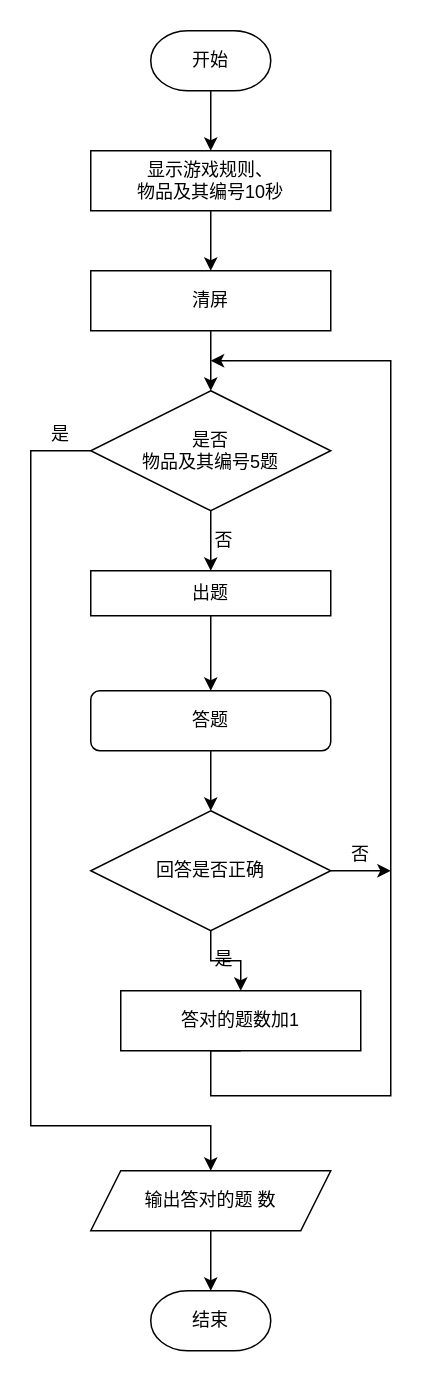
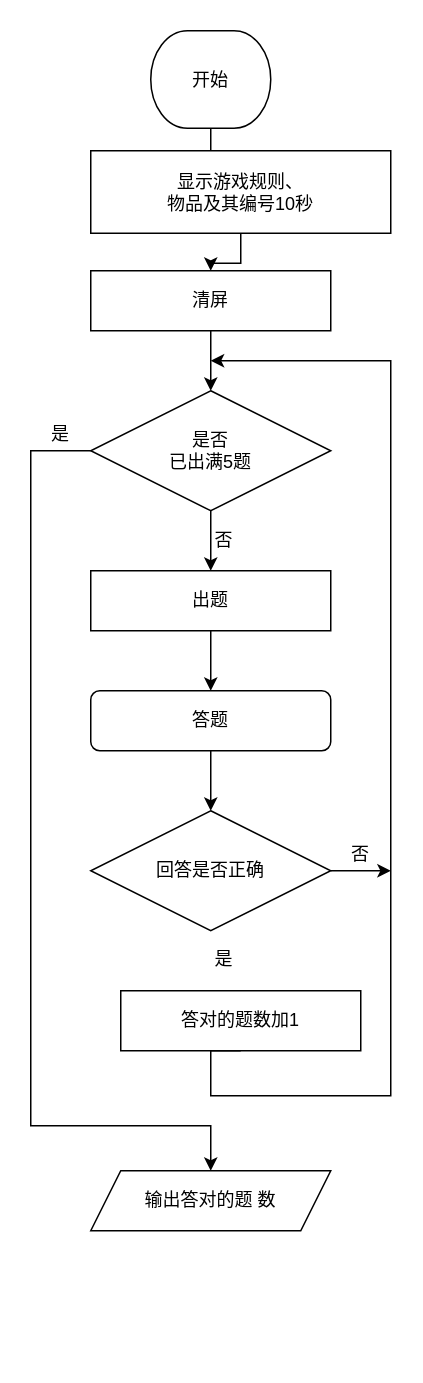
  <mxCell id="0" />
  <mxCell id="1" parent="0" />
  <mxCell id="2" value="" style="edgeStyle=orthogonalEdgeStyle;rounded=0;orthogonalLoop=1;jettySize=auto;html=1;" edge="1" parent="1" source="3" target="8"><mxGeometry relative="1" as="geometry" /></mxCell>
- <mxCell id="3" value="开始" style="strokeWidth=1;html=1;shape=mxgraph.flowchart.terminator;whiteSpace=wrap;" vertex="1" parent="1"><mxGeometry x="100" y="20" width="80" height="40" as="geometry" /></mxCell>
+ <mxCell id="3" value="开始" style="strokeWidth=1;html=1;shape=mxgraph.flowchart.terminator;whiteSpace=wrap;" vertex="1" parent="1"><mxGeometry x="100" y="20" width="80" height="65" as="geometry" /></mxCell>
  <mxCell id="4" value="" style="edgeStyle=orthogonalEdgeStyle;rounded=0;orthogonalLoop=1;jettySize=auto;html=1;" edge="1" parent="1" source="6" target="12"><mxGeometry relative="1" as="geometry" /></mxCell>
  <mxCell id="5" style="edgeStyle=orthogonalEdgeStyle;rounded=0;orthogonalLoop=1;jettySize=auto;html=1;" edge="1" parent="1" source="6"><mxGeometry relative="1" as="geometry"><mxPoint x="140" y="780" as="targetPoint" /><Array as="points"><mxPoint x="20" y="300" /><mxPoint x="20" y="750" /><mxPoint x="140" y="750" /></Array></mxGeometry></mxCell>
- <mxCell id="6" value="是否&lt;br&gt;物品及其编号5题" style="rhombus;whiteSpace=wrap;html=1;strokeWidth=1;" vertex="1" parent="1"><mxGeometry x="60" y="260" width="160" height="80" as="geometry" /></mxCell>
+ <mxCell id="6" value="是否&lt;br&gt;已出满5题" style="rhombus;whiteSpace=wrap;html=1;strokeWidth=1;" vertex="1" parent="1"><mxGeometry x="60" y="260" width="160" height="80" as="geometry" /></mxCell>
  <mxCell id="7" value="" style="edgeStyle=orthogonalEdgeStyle;rounded=0;orthogonalLoop=1;jettySize=auto;html=1;" edge="1" parent="1" source="8" target="10"><mxGeometry relative="1" as="geometry" /></mxCell>
- <mxCell id="8" value="&lt;span&gt;显示游戏规则、&lt;br&gt;物品及其编号10秒&lt;/span&gt;" style="rounded=0;whiteSpace=wrap;html=1;strokeWidth=1;" vertex="1" parent="1"><mxGeometry x="60" y="100" width="160" height="40" as="geometry" /></mxCell>
+ <mxCell id="8" value="&lt;span&gt;显示游戏规则、&lt;br&gt;物品及其编号10秒&lt;/span&gt;" style="rounded=0;whiteSpace=wrap;html=1;strokeWidth=1;" vertex="1" parent="1"><mxGeometry x="60" y="100" width="200" height="55" as="geometry" /></mxCell>
  <mxCell id="9" value="" style="edgeStyle=orthogonalEdgeStyle;rounded=0;orthogonalLoop=1;jettySize=auto;html=1;" edge="1" parent="1" source="10" target="6"><mxGeometry relative="1" as="geometry" /></mxCell>
  <mxCell id="10" value="清屏" style="rounded=0;whiteSpace=wrap;html=1;strokeWidth=1;" vertex="1" parent="1"><mxGeometry x="60" y="180" width="160" height="40" as="geometry" /></mxCell>
  <mxCell id="11" value="" style="edgeStyle=orthogonalEdgeStyle;rounded=0;orthogonalLoop=1;jettySize=auto;html=1;" edge="1" parent="1" source="12" target="14"><mxGeometry relative="1" as="geometry" /></mxCell>
- <mxCell id="12" value="出题" style="rounded=0;whiteSpace=wrap;html=1;strokeWidth=1;" vertex="1" parent="1"><mxGeometry x="60" y="380" width="160" height="30" as="geometry" /></mxCell>
+ <mxCell id="12" value="出题" style="rounded=0;whiteSpace=wrap;html=1;strokeWidth=1;" vertex="1" parent="1"><mxGeometry x="60" y="380" width="160" height="40" as="geometry" /></mxCell>
  <mxCell id="13" value="" style="edgeStyle=orthogonalEdgeStyle;rounded=0;orthogonalLoop=1;jettySize=auto;html=1;" edge="1" parent="1" source="14" target="17"><mxGeometry relative="1" as="geometry" /></mxCell>
  <mxCell id="14" value="答题" style="whiteSpace=wrap;html=1;strokeWidth=1;rounded=1;" vertex="1" parent="1"><mxGeometry x="60" y="460" width="160" height="40" as="geometry" /></mxCell>
- <mxCell id="15" value="" style="edgeStyle=orthogonalEdgeStyle;rounded=0;orthogonalLoop=1;jettySize=auto;html=1;" edge="1" parent="1" source="17" target="19"><mxGeometry relative="1" as="geometry" /></mxCell>
  <mxCell id="16" style="edgeStyle=orthogonalEdgeStyle;rounded=0;orthogonalLoop=1;jettySize=auto;html=1;" edge="1" parent="1" source="17"><mxGeometry relative="1" as="geometry"><mxPoint x="260" y="580" as="targetPoint" /></mxGeometry></mxCell>
  <mxCell id="17" value="回答是否正确" style="rhombus;whiteSpace=wrap;html=1;strokeWidth=1;" vertex="1" parent="1"><mxGeometry x="60" y="540" width="160" height="80" as="geometry" /></mxCell>
  <mxCell id="18" style="edgeStyle=orthogonalEdgeStyle;rounded=0;orthogonalLoop=1;jettySize=auto;html=1;exitX=0.5;exitY=1;exitDx=0;exitDy=0;" edge="1" parent="1" source="19"><mxGeometry relative="1" as="geometry"><mxPoint x="140" y="240" as="targetPoint" /><mxPoint x="140" y="740" as="sourcePoint" /><Array as="points"><mxPoint x="140" y="730" /><mxPoint x="260" y="730" /><mxPoint x="260" y="240" /></Array></mxGeometry></mxCell>
  <mxCell id="19" value="答对的题数加1" style="rounded=0;whiteSpace=wrap;html=1;strokeWidth=1;" vertex="1" parent="1"><mxGeometry x="80" y="660" width="160" height="40" as="geometry" /></mxCell>
- <mxCell id="20" value="" style="edgeStyle=orthogonalEdgeStyle;rounded=0;orthogonalLoop=1;jettySize=auto;html=1;" edge="1" parent="1" source="21" target="22"><mxGeometry relative="1" as="geometry" /></mxCell>
  <mxCell id="21" value="输出答对的题&amp;nbsp;数" style="shape=parallelogram;perimeter=parallelogramPerimeter;whiteSpace=wrap;html=1;fixedSize=1;strokeWidth=1;" vertex="1" parent="1"><mxGeometry x="60" y="780" width="160" height="40" as="geometry" /></mxCell>
- <mxCell id="22" value="结束" style="strokeWidth=1;html=1;shape=mxgraph.flowchart.terminator;whiteSpace=wrap;" vertex="1" parent="1"><mxGeometry x="100" y="860" width="80" height="40" as="geometry" /></mxCell>
  <mxCell id="23" value="是" style="text;html=1;strokeColor=none;fillColor=none;align=center;verticalAlign=middle;whiteSpace=wrap;rounded=0;" vertex="1" parent="1"><mxGeometry x="129" y="629" width="40" height="20" as="geometry" /></mxCell>
  <mxCell id="24" value="否" style="text;html=1;strokeColor=none;fillColor=none;align=center;verticalAlign=middle;whiteSpace=wrap;rounded=0;" vertex="1" parent="1"><mxGeometry x="220" y="559" width="40" height="20" as="geometry" /></mxCell>
  <mxCell id="25" value="否" style="text;html=1;strokeColor=none;fillColor=none;align=center;verticalAlign=middle;whiteSpace=wrap;rounded=0;" vertex="1" parent="1"><mxGeometry x="129" y="350" width="40" height="20" as="geometry" /></mxCell>
  <mxCell id="26" value="是" style="text;html=1;strokeColor=none;fillColor=none;align=center;verticalAlign=middle;whiteSpace=wrap;rounded=0;" vertex="1" parent="1"><mxGeometry x="20" y="279" width="40" height="20" as="geometry" /></mxCell>
